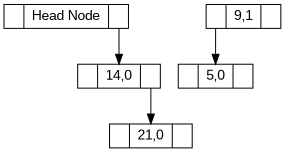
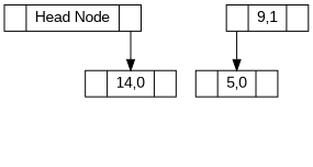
  digraph {
    fontname="Liberation Sans"
    node [fontname="Liberation Sans" shape=record]
    edge [fontname="Liberation Sans" headport=d tailport=r]
    n1 [height=.1 label="<l> | <d> Head Node | <r> "]
    n2 [height=.1 label="<l> | <d> 14,0 | <r>"]
-   n3 [height=.1 label="<l> | <d> 21,0 | <r>"]
    n4 [height=.1 label="<l> | <d> 9,1 | <r>"]
    n5 [height=.1 label="<l> | <d> 5,0 | <r>"]
    n1 -> n2
-   n2 -> n3
    n4 -> n5 [tailport=l]
  }
